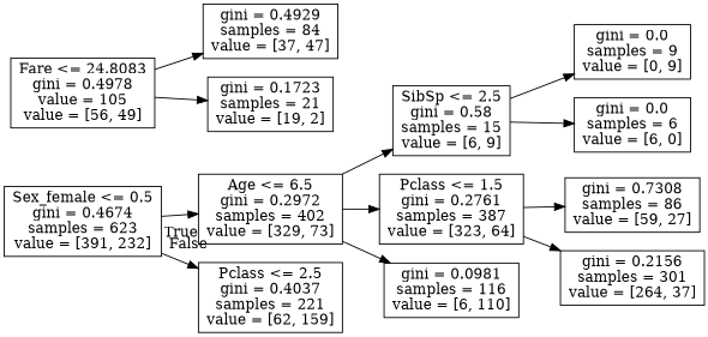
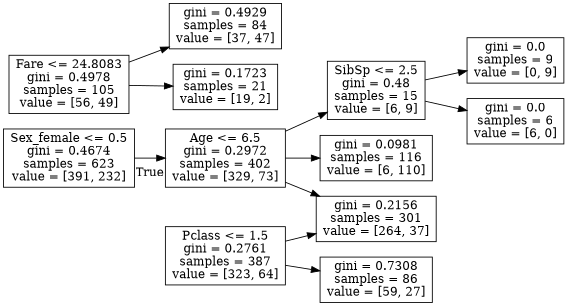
  digraph {
    rankdir=LR
    node [shape=box]
    n1 [label="Sex_female <= 0.5\ngini = 0.4674\nsamples = 623\nvalue = [391, 232]"]
    n2 [label="Age <= 6.5\ngini = 0.2972\nsamples = 402\nvalue = [329, 73]"]
-   n3 [label="Pclass <= 2.5\ngini = 0.4037\nsamples = 221\nvalue = [62, 159]"]
-   n4 [label="SibSp <= 2.5\ngini = 0.58\nsamples = 15\nvalue = [6, 9]"]
+   n4 [label="SibSp <= 2.5\ngini = 0.48\nsamples = 15\nvalue = [6, 9]"]
    n5 [label="Pclass <= 1.5\ngini = 0.2761\nsamples = 387\nvalue = [323, 64]"]
    n6 [label="gini = 0.0981\nsamples = 116\nvalue = [6, 110]"]
    n7 [label="gini = 0.0\nsamples = 9\nvalue = [0, 9]"]
    n8 [label="gini = 0.0\nsamples = 6\nvalue = [6, 0]"]
    n9 [label="gini = 0.7308\nsamples = 86\nvalue = [59, 27]"]
    n10 [label="gini = 0.2156\nsamples = 301\nvalue = [264, 37]"]
-   n11 [label="Fare <= 24.8083\ngini = 0.4978\nvalue = 105\nvalue = [56, 49]"]
+   n11 [label="Fare <= 24.8083\ngini = 0.4978\nsamples = 105\nvalue = [56, 49]"]
    n12 [label="gini = 0.4929\nsamples = 84\nvalue = [37, 47]"]
    n13 [label="gini = 0.1723\nsamples = 21\nvalue = [19, 2]"]
    n1 -> n2 [headlabel=True labelangle=45 labeldistance=2.5]
-   n1 -> n3 [headlabel=False labelangle=-45 labeldistance=2.5]
    n2 -> n4
-   n2 -> n5
+   n2 -> n10
    n2 -> n6
    n4 -> n7
    n4 -> n8
    n5 -> n9
    n5 -> n10
    n11 -> n12
    n11 -> n13
  }
